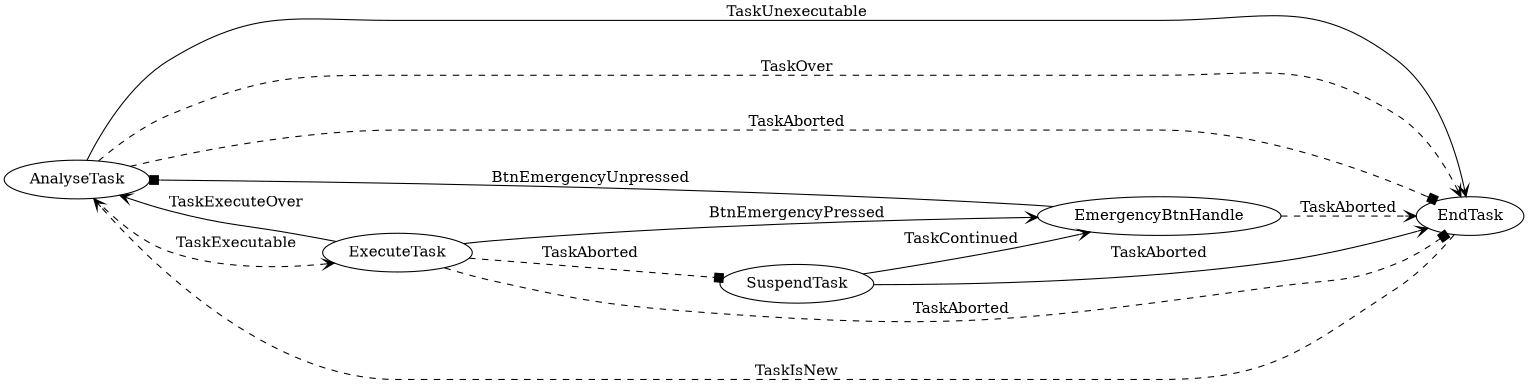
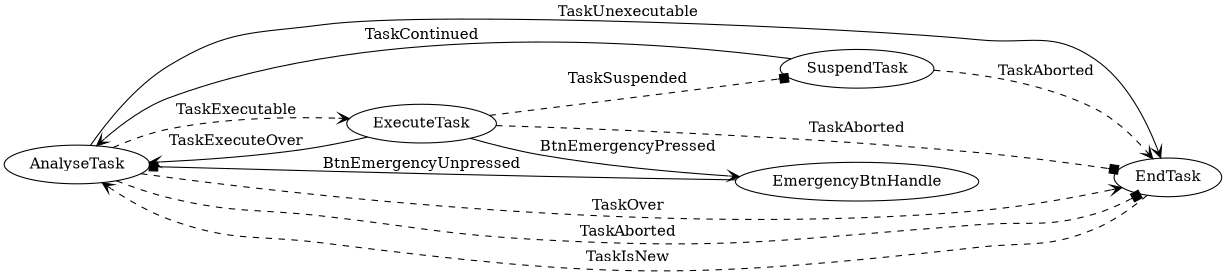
  digraph {
    rankdir=LR
    edge [arrowhead=vee style=dashed]
    AnalyseTask
    ExecuteTask
    EndTask
    SuspendTask
    EmergencyBtnHandle
    AnalyseTask -> ExecuteTask [label=TaskExecutable]
    AnalyseTask -> EndTask [label=TaskUnexecutable style=solid]
    AnalyseTask -> EndTask [label=TaskOver]
    AnalyseTask -> EndTask [arrowhead=box label=TaskAborted]
    ExecuteTask -> AnalyseTask [label=TaskExecuteOver style=solid]
    ExecuteTask -> EndTask [arrowhead=box label=TaskAborted]
-   ExecuteTask -> SuspendTask [arrowhead=box label=TaskAborted]
+   ExecuteTask -> SuspendTask [arrowhead=box label=TaskSuspended]
    ExecuteTask -> EmergencyBtnHandle [label=BtnEmergencyPressed style=solid]
    EndTask -> AnalyseTask [label=TaskIsNew]
-   SuspendTask -> EmergencyBtnHandle [label=TaskContinued style=solid]
-   SuspendTask -> EndTask [label=TaskAborted style=solid]
+   SuspendTask -> AnalyseTask [label=TaskContinued style=solid]
+   SuspendTask -> EndTask [label=TaskAborted]
    EmergencyBtnHandle -> AnalyseTask [arrowhead=box label=BtnEmergencyUnpressed style=solid]
-   EmergencyBtnHandle -> EndTask [label=TaskAborted]
  }
